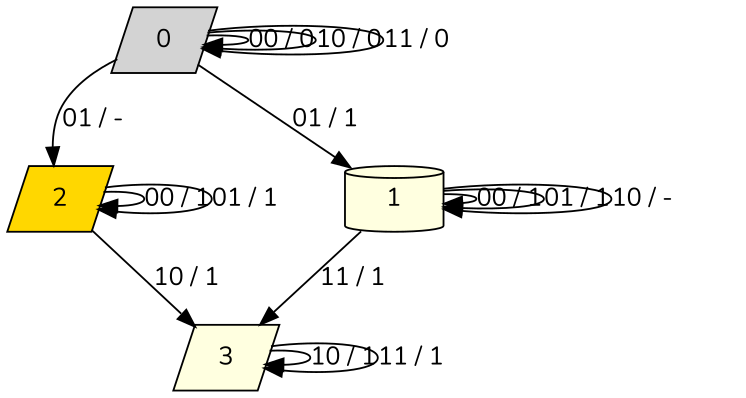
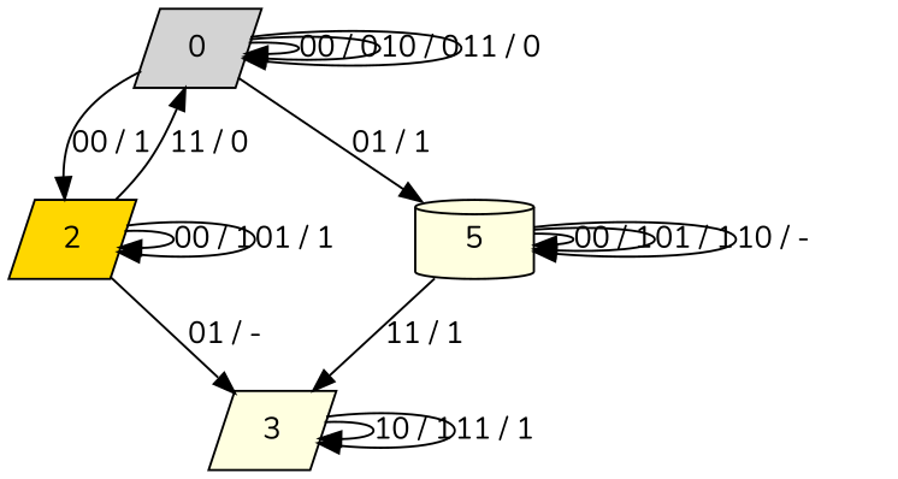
  digraph {
    fontname=Nunito
    node [fillcolor=lightyellow fontname=Nunito shape=parallelogram style=filled]
    edge [fontname=Nunito]
    0 [fillcolor=lightgrey]
    2 [fillcolor=gold]
-   1 [shape=cylinder]
+   1 [shape=cylinder label=5]
    3
    0 -> 0 [label="00 / 0"]
    0 -> 0 [label="10 / 0"]
    0 -> 0 [label="11 / 0"]
-   0 -> 2 [label="01 / -"]
+   0 -> 2 [label="00 / 1"]
    0 -> 1 [label="01 / 1"]
+   2 -> 0 [label="11 / 0"]
    2 -> 2 [label="00 / 1"]
    2 -> 2 [label="01 / 1"]
-   2 -> 3 [label="10 / 1"]
+   2 -> 3 [label="01 / -"]
    1 -> 1 [label="00 / 1"]
    1 -> 1 [label="01 / 1"]
    1 -> 1 [label="10 / -"]
    1 -> 3 [label="11 / 1"]
    3 -> 3 [label="10 / 1"]
    3 -> 3 [label="11 / 1"]
  }
